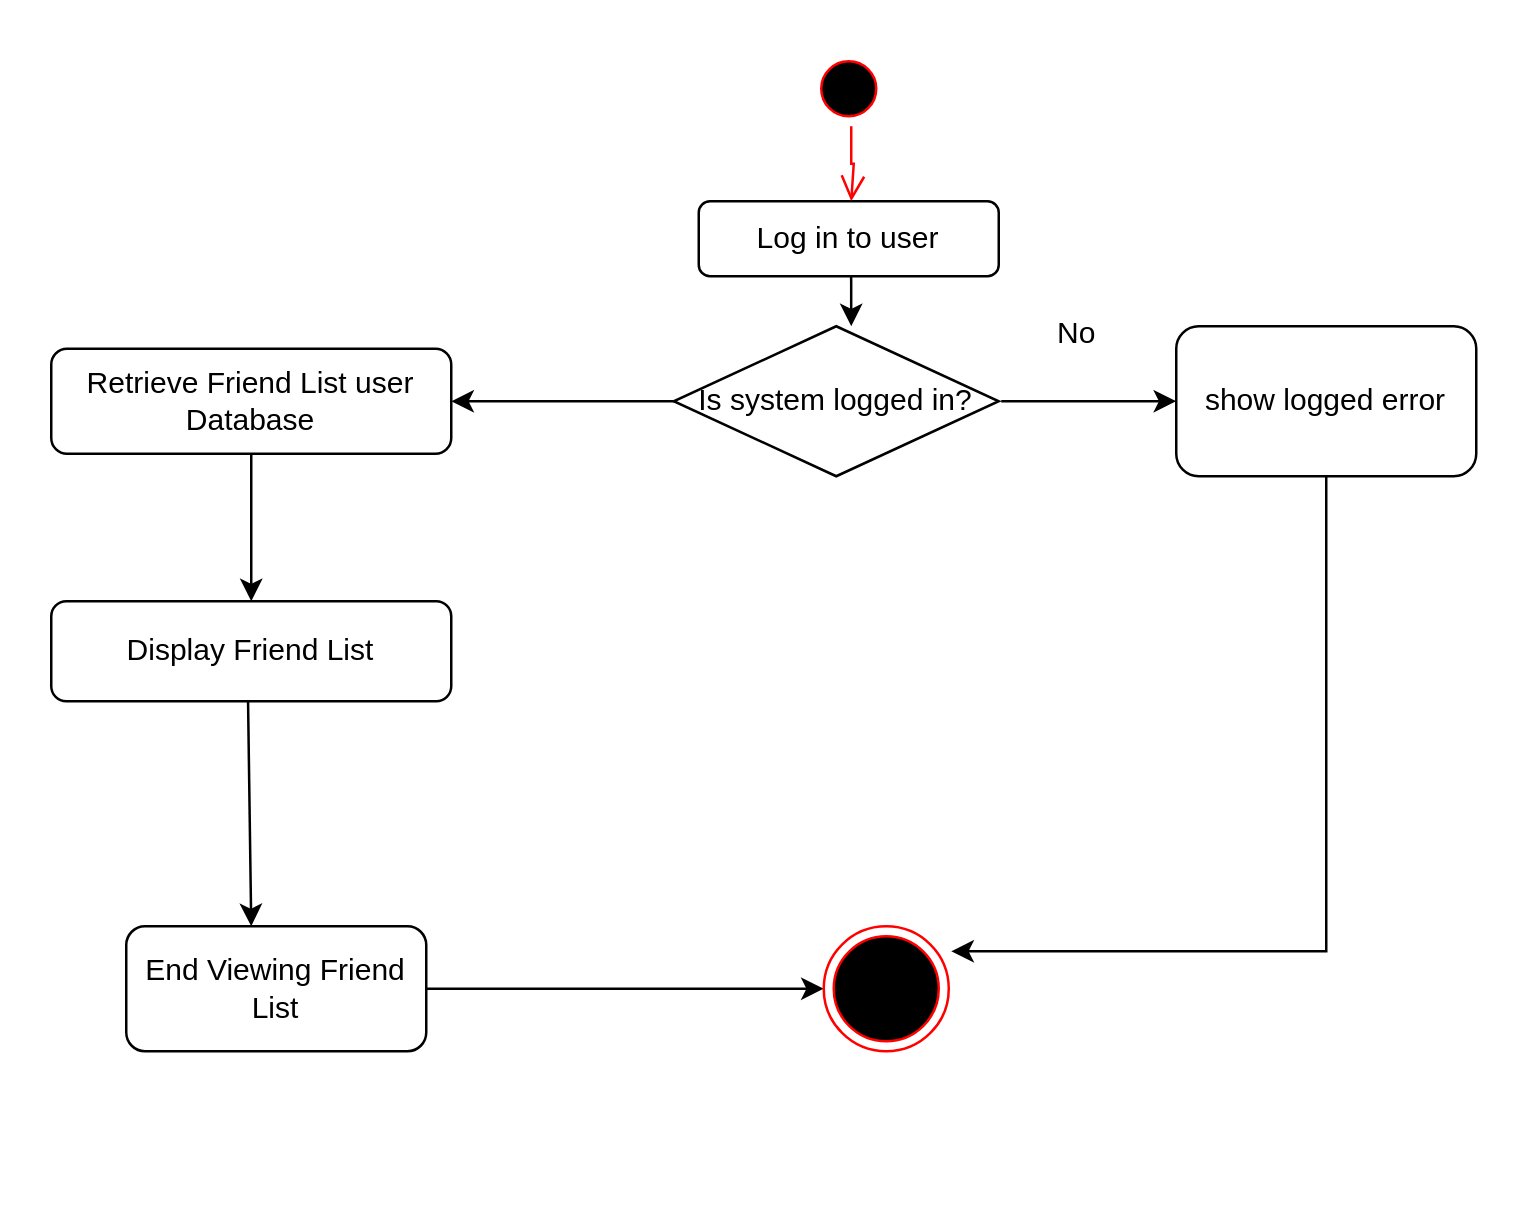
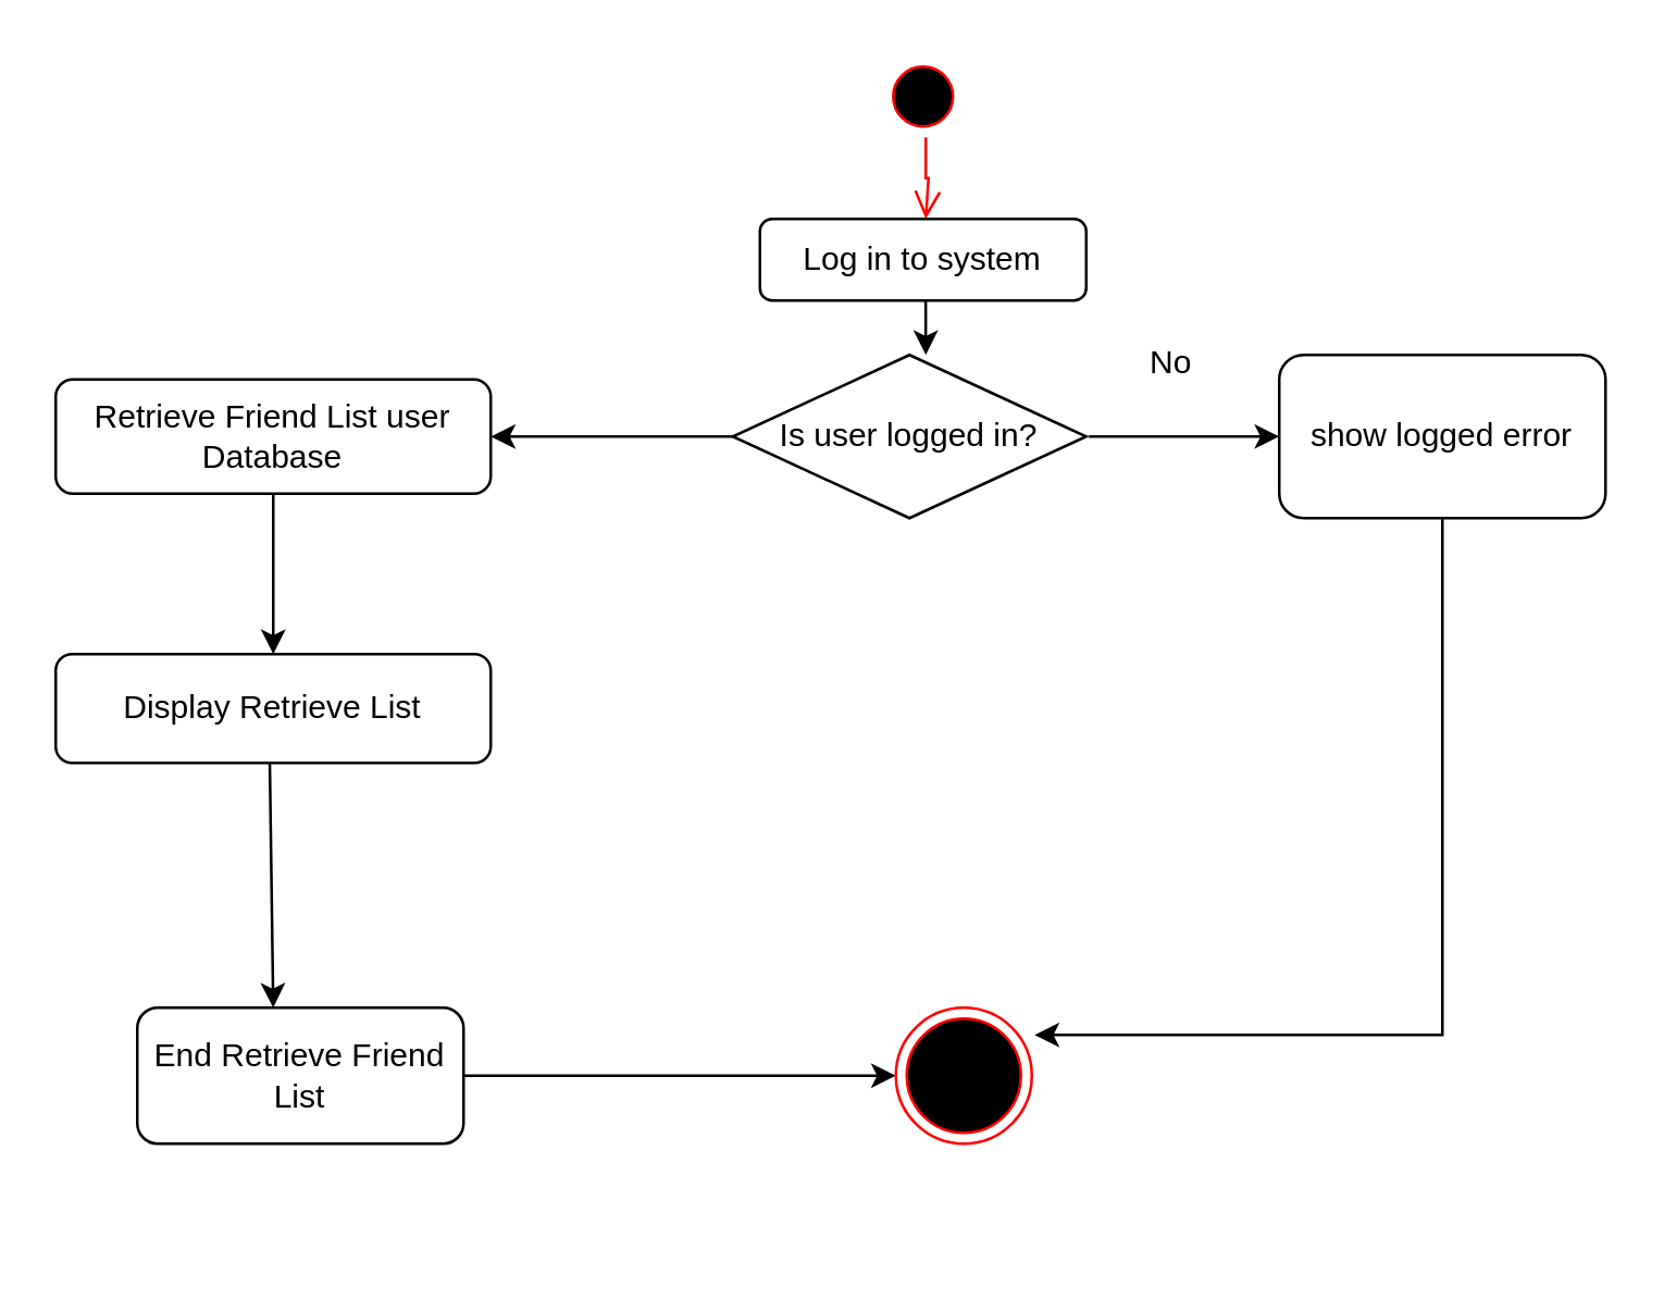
  <mxCell id="0" />
  <mxCell id="1" parent="0" />
  <mxCell id="2" value="" style="ellipse;html=1;shape=startState;fillColor=#000000;strokeColor=#ff0000;" parent="1" vertex="1"><mxGeometry x="324" y="20" width="30" height="30" as="geometry" /></mxCell>
  <mxCell id="3" value="" style="edgeStyle=orthogonalEdgeStyle;html=1;verticalAlign=bottom;endArrow=open;endSize=8;strokeColor=#ff0000;rounded=0;" parent="1" source="2" edge="1"><mxGeometry relative="1" as="geometry"><mxPoint x="340" y="80" as="targetPoint" /><Array as="points"><mxPoint x="340" y="65" /><mxPoint x="341" y="65" /></Array></mxGeometry></mxCell>
- <mxCell id="4" value="Log in to user" style="rounded=1;whiteSpace=wrap;html=1;" parent="1" vertex="1"><mxGeometry x="279" y="80" width="120" height="30" as="geometry" /></mxCell>
- <mxCell id="5" value="Is system logged in?" style="rhombus;whiteSpace=wrap;html=1;" parent="1" vertex="1"><mxGeometry x="269" y="130" width="130" height="60" as="geometry" /></mxCell>
+ <mxCell id="4" value="Log in to system" style="rounded=1;whiteSpace=wrap;html=1;" parent="1" vertex="1"><mxGeometry x="279" y="80" width="120" height="30" as="geometry" /></mxCell>
+ <mxCell id="5" value="Is user logged in?" style="rhombus;whiteSpace=wrap;html=1;" parent="1" vertex="1"><mxGeometry x="269" y="130" width="130" height="60" as="geometry" /></mxCell>
  <mxCell id="6" value="" style="endArrow=classic;html=1;rounded=0;exitX=0.508;exitY=1;exitDx=0;exitDy=0;exitPerimeter=0;" parent="1" source="4" edge="1"><mxGeometry width="50" height="50" relative="1" as="geometry"><mxPoint x="260" y="320" as="sourcePoint" /><mxPoint x="340" y="130" as="targetPoint" /></mxGeometry></mxCell>
  <mxCell id="7" value="" style="endArrow=classic;html=1;rounded=0;" parent="1" edge="1"><mxGeometry width="50" height="50" relative="1" as="geometry"><mxPoint x="270" y="160" as="sourcePoint" /><mxPoint x="180" y="160" as="targetPoint" /></mxGeometry></mxCell>
  <mxCell id="8" value="Retrieve Friend List user Database" style="rounded=1;whiteSpace=wrap;html=1;" parent="1" vertex="1"><mxGeometry x="20" y="139" width="160" height="42" as="geometry" /></mxCell>
- <mxCell id="9" value="Display Friend List" style="rounded=1;whiteSpace=wrap;html=1;" parent="1" vertex="1"><mxGeometry x="20" y="240" width="160" height="40" as="geometry" /></mxCell>
+ <mxCell id="9" value="Display Retrieve List" style="rounded=1;whiteSpace=wrap;html=1;" parent="1" vertex="1"><mxGeometry x="20" y="240" width="160" height="40" as="geometry" /></mxCell>
  <mxCell id="10" value="" style="endArrow=classic;html=1;rounded=0;exitX=0.5;exitY=1;exitDx=0;exitDy=0;exitPerimeter=0;" parent="1" source="8" edge="1"><mxGeometry width="50" height="50" relative="1" as="geometry"><mxPoint x="100" y="300" as="sourcePoint" /><mxPoint x="100" y="240" as="targetPoint" /></mxGeometry></mxCell>
  <mxCell id="11" value="" style="endArrow=classic;html=1;rounded=0;" parent="1" edge="1"><mxGeometry width="50" height="50" relative="1" as="geometry"><mxPoint x="400" y="160" as="sourcePoint" /><mxPoint x="470" y="160" as="targetPoint" /></mxGeometry></mxCell>
  <mxCell id="12" value="No" style="text;html=1;align=center;verticalAlign=middle;resizable=0;points=[];autosize=1;strokeColor=none;fillColor=none;" parent="1" vertex="1"><mxGeometry x="410" y="118" width="40" height="30" as="geometry" /></mxCell>
  <mxCell id="13" value="show logged error" style="rounded=1;whiteSpace=wrap;html=1;" parent="1" vertex="1"><mxGeometry x="470" y="130" width="120" height="60" as="geometry" /></mxCell>
  <mxCell id="14" value="" style="ellipse;html=1;shape=endState;fillColor=#000000;strokeColor=#ff0000;" parent="1" vertex="1"><mxGeometry x="530" y="430" height="30" as="geometry" /></mxCell>
  <mxCell id="15" value="" style="endArrow=classic;html=1;rounded=0;exitX=0.492;exitY=1;exitDx=0;exitDy=0;exitPerimeter=0;entryX=0.5;entryY=0;entryDx=0;entryDy=0;" parent="1" source="9" edge="1"><mxGeometry width="50" height="50" relative="1" as="geometry"><mxPoint x="100.05" y="360" as="sourcePoint" /><mxPoint x="100" y="370" as="targetPoint" /></mxGeometry></mxCell>
- <mxCell id="16" value="End Viewing Friend List" style="rounded=1;whiteSpace=wrap;html=1;" parent="1" vertex="1"><mxGeometry x="50" y="370" width="120" height="50" as="geometry" /></mxCell>
+ <mxCell id="16" value="End Retrieve Friend List" style="rounded=1;whiteSpace=wrap;html=1;" parent="1" vertex="1"><mxGeometry x="50" y="370" width="120" height="50" as="geometry" /></mxCell>
  <mxCell id="17" value="" style="endArrow=classic;html=1;rounded=0;entryX=0;entryY=0.5;entryDx=0;entryDy=0;exitX=1;exitY=0.5;exitDx=0;exitDy=0;" parent="1" source="16" target="18" edge="1"><mxGeometry width="50" height="50" relative="1" as="geometry"><mxPoint x="140" y="460" as="sourcePoint" /><mxPoint x="500" y="815" as="targetPoint" /><Array as="points" /></mxGeometry></mxCell>
  <mxCell id="18" value="" style="ellipse;html=1;shape=endState;fillColor=#000000;strokeColor=#ff0000;" parent="1" vertex="1"><mxGeometry x="329" y="370" width="50" height="50" as="geometry" /></mxCell>
  <mxCell id="19" value="" style="endArrow=classic;html=1;rounded=0;exitX=0.5;exitY=1;exitDx=0;exitDy=0;exitPerimeter=0;" edge="1" parent="1" source="13"><mxGeometry width="50" height="50" relative="1" as="geometry"><mxPoint x="410" y="400" as="sourcePoint" /><mxPoint x="380" y="380" as="targetPoint" /><Array as="points"><mxPoint x="530" y="380" /></Array></mxGeometry></mxCell>
